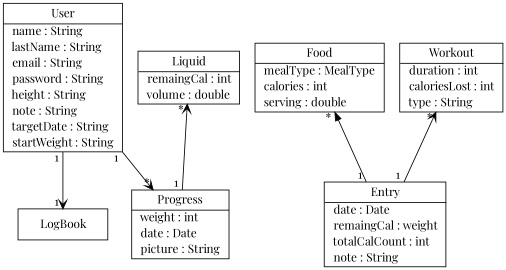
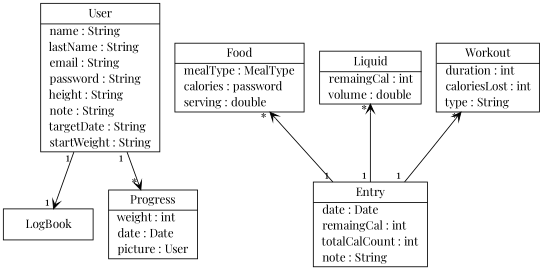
  digraph {
    fontname="Playfair Display"
    rankdir=BT
    node [fontname="Playfair Display" margin=0 shape=plaintext]
    edge [dir=forward fontname="Playfair Display" headlabel="* " taillabel="1 " arrowhead=open]
    n1 [label=<<table border="1" cellspacing="0" cellborder="0" cellpadding="2"><tr><td cellpadding="4">    User    </td></tr><hr/><tr><td align="left" href="" title="String name&#13;">  name : String  </td></tr><tr><td align="left" href="" title="String lastName&#13;">  lastName : String  </td></tr><tr><td align="left" href="" title="String email&#13;">  email : String  </td></tr><tr><td align="left" href="" title="String password&#13;">  password : String  </td></tr><tr><td align="left" href="" title="String height&#13;">  height : String  </td></tr><tr><td align="left" href="" title="String targetWeight&#13;">  note : String  </td></tr><tr><td align="left" href="" title="String targetDate&#13;">  targetDate : String  </td></tr><tr><td align="left" href="" title="String startWeight&#13;">  startWeight : String  </td></tr></table>>]
    n2 [label=<<table border="1" cellspacing="0" cellborder="0" cellpadding="10"><tr><td>    LogBook    </td></tr></table>>]
-   n3 [label=<<table border="1" cellspacing="0" cellborder="0" cellpadding="2"><tr><td cellpadding="4">    Entry    </td></tr><hr/><tr><td align="left" href="" title="Date date&#13;">  date : Date  </td></tr><tr><td align="left" href="" title="int remaingCal&#13;">  remaingCal : weight  </td></tr><tr><td align="left" href="" title="int totalCalCount&#13;">  totalCalCount : int  </td></tr><tr><td align="left" href="" title="String note&#13;">  note : String  </td></tr></table>>]
-   n4 [label=<<table border="1" cellspacing="0" cellborder="0" cellpadding="2"><tr><td cellpadding="4">    Food    </td></tr><hr/><tr><td align="left" href="" title="MealType mealType&#13;">  mealType : MealType  </td></tr><tr><td align="left" href="" title="int calories&#13;">  calories : int  </td></tr><tr><td align="left" href="" title="double serving&#13;">  serving : double  </td></tr></table>>]
+   n3 [label=<<table border="1" cellspacing="0" cellborder="0" cellpadding="2"><tr><td cellpadding="4">    Entry    </td></tr><hr/><tr><td align="left" href="" title="Date date&#13;">  date : Date  </td></tr><tr><td align="left" href="" title="int remaingCal&#13;">  remaingCal : int  </td></tr><tr><td align="left" href="" title="int totalCalCount&#13;">  totalCalCount : int  </td></tr><tr><td align="left" href="" title="String note&#13;">  note : String  </td></tr></table>>]
+   n4 [label=<<table border="1" cellspacing="0" cellborder="0" cellpadding="2"><tr><td cellpadding="4">    Food    </td></tr><hr/><tr><td align="left" href="" title="MealType mealType&#13;">  mealType : MealType  </td></tr><tr><td align="left" href="" title="int calories&#13;">  calories : password  </td></tr><tr><td align="left" href="" title="double serving&#13;">  serving : double  </td></tr></table>>]
    n5 [label=<<table border="1" cellspacing="0" cellborder="0" cellpadding="2"><tr><td cellpadding="4">    Liquid    </td></tr><hr/><tr><td align="left" href="" title="int calories&#13;">  remaingCal : int  </td></tr><tr><td align="left" href="" title="double volume&#13;">  volume : double  </td></tr></table>>]
    n6 [label=<<table border="1" cellspacing="0" cellborder="0" cellpadding="2"><tr><td cellpadding="4">    Workout    </td></tr><hr/><tr><td align="left" href="" title="int duration&#13;">  duration : int  </td></tr><tr><td align="left" href="" title="int caloriesLost&#13;">  caloriesLost : int  </td></tr><tr><td align="left" href="" title="String type&#13;">  type : String  </td></tr></table>>]
-   n7 [label=<<table border="1" cellspacing="0" cellborder="0" cellpadding="2"><tr><td cellpadding="4">    Progress    </td></tr><hr/><tr><td align="left" href="" title="int weight&#13;">  weight : int  </td></tr><tr><td align="left" href="" title="Date date&#13;">  date : Date  </td></tr><tr><td align="left" href="" title="String picture&#13;">  picture : String  </td></tr></table>>]
+   n7 [label=<<table border="1" cellspacing="0" cellborder="0" cellpadding="2"><tr><td cellpadding="4">    Progress    </td></tr><hr/><tr><td align="left" href="" title="int weight&#13;">  weight : int  </td></tr><tr><td align="left" href="" title="Date date&#13;">  date : Date  </td></tr><tr><td align="left" href="" title="String picture&#13;">  picture : User  </td></tr></table>>]
    n2 -> n1 [arrowtail=open dir=back headlabel="1 " arrowhead=""]
-   n3 -> n4 [arrowhead=normal]
-   n7 -> n5
+   n3 -> n4
+   n3 -> n5
    n3 -> n6
    n7 -> n1 [arrowtail=open dir=back headlabel="1 " taillabel="* " arrowhead=""]
  }
